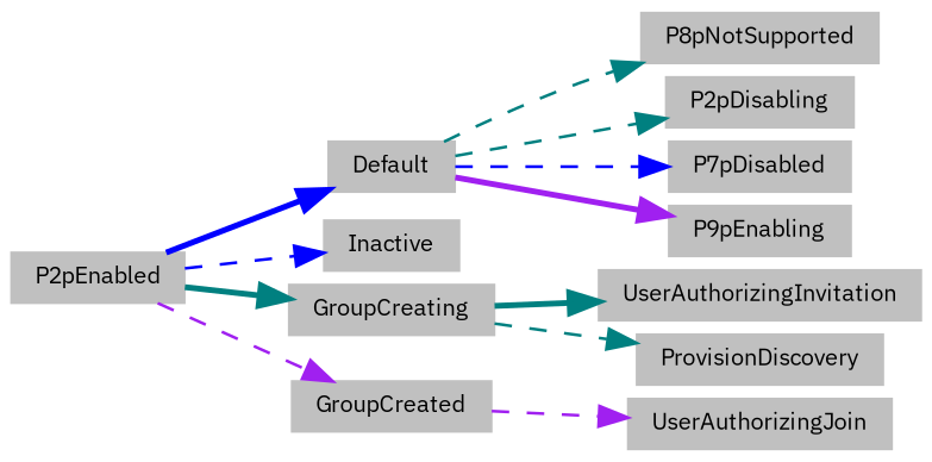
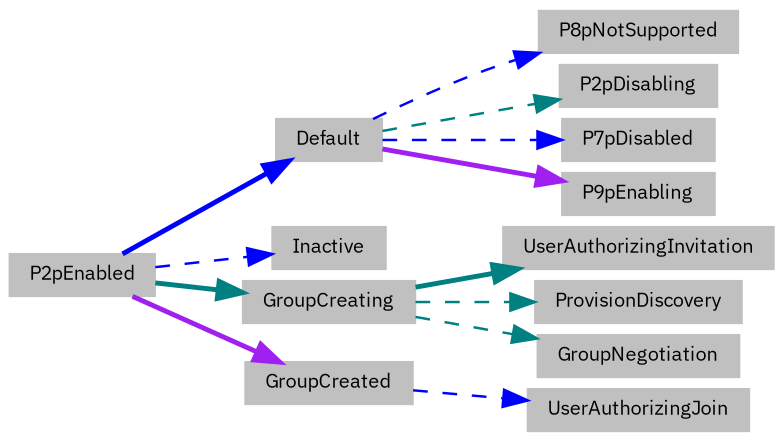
  digraph {
    fontname="IBM Plex Sans"
    nodesep=0.05
    rankdir=LR
    node [color=gray fontname="IBM Plex Sans" fontsize=8 shape=record style=filled]
    edge [color=teal fontname="IBM Plex Sans" style=dashed]
    Default [height=0.20 width=0.20]
    n2 [height=0.20 label=P8pNotSupported width=0.20]
    P2pDisabling [height=0.20 width=0.20]
    n4 [height=0.20 label=P7pDisabled width=0.20]
    n5 [height=0.20 label=P9pEnabling width=0.20]
    P2pEnabled [height=0.20 width=0.20]
    Inactive [height=0.20 width=0.20]
    GroupCreating [height=0.20 width=0.20]
    GroupCreated [height=0.20 width=0.20]
    UserAuthorizingInvitation [height=0.20 width=0.20]
    ProvisionDiscovery [height=0.20 width=0.20]
+   GroupNegotiation [height=0.20 width=0.20]
    UserAuthorizingJoin [height=0.20 width=0.20]
-   Default -> n2
+   Default -> n2 [color=blue]
    Default -> P2pDisabling
    Default -> n4 [color=blue]
    Default -> n5 [color=purple style=bold]
    P2pEnabled -> Default [color=blue style=bold]
    P2pEnabled -> Inactive [color=blue]
    P2pEnabled -> GroupCreating [style=bold]
-   P2pEnabled -> GroupCreated [color=purple]
+   P2pEnabled -> GroupCreated [color=purple style=bold]
    GroupCreating -> UserAuthorizingInvitation [style=bold]
    GroupCreating -> ProvisionDiscovery
-   GroupCreated -> UserAuthorizingJoin [color=purple]
+   GroupCreating -> GroupNegotiation
+   GroupCreated -> UserAuthorizingJoin [color=blue]
  }
